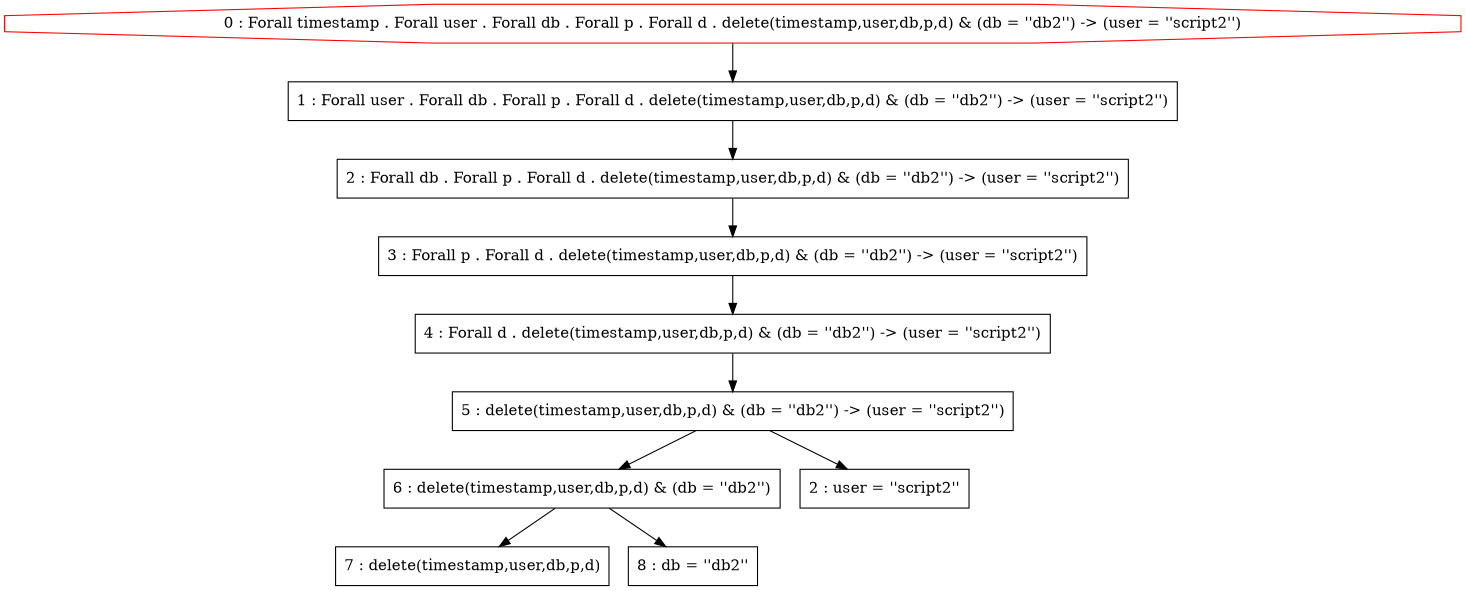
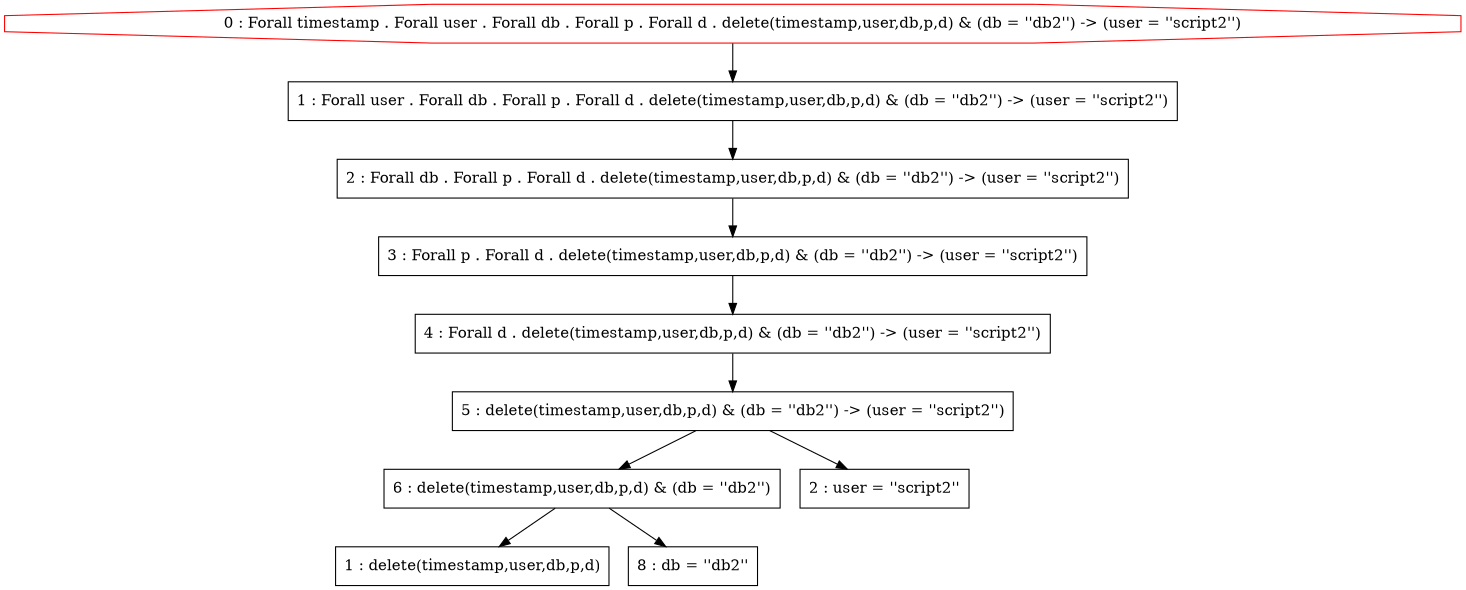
  digraph {
    node [shape=box]
    n1 [color=red label="0 : Forall timestamp . Forall user . Forall db . Forall p . Forall d . delete(timestamp,user,db,p,d) & (db = ''db2'') -> (user = ''script2'')" shape=octagon]
    n2 [label="1 : Forall user . Forall db . Forall p . Forall d . delete(timestamp,user,db,p,d) & (db = ''db2'') -> (user = ''script2'')"]
    n3 [label="2 : Forall db . Forall p . Forall d . delete(timestamp,user,db,p,d) & (db = ''db2'') -> (user = ''script2'')"]
    n4 [label="3 : Forall p . Forall d . delete(timestamp,user,db,p,d) & (db = ''db2'') -> (user = ''script2'')"]
    n5 [label="4 : Forall d . delete(timestamp,user,db,p,d) & (db = ''db2'') -> (user = ''script2'')"]
    n6 [label="5 : delete(timestamp,user,db,p,d) & (db = ''db2'') -> (user = ''script2'')"]
    n7 [label="6 : delete(timestamp,user,db,p,d) & (db = ''db2'')"]
    n8 [label="2 : user = ''script2''"]
-   n9 [label="7 : delete(timestamp,user,db,p,d)"]
+   n9 [label="1 : delete(timestamp,user,db,p,d)"]
    n10 [label="8 : db = ''db2''"]
    n1 -> n2
    n2 -> n3
    n3 -> n4
    n4 -> n5
    n5 -> n6
    n6 -> n7
    n6 -> n8
    n7 -> n9
    n7 -> n10
  }
